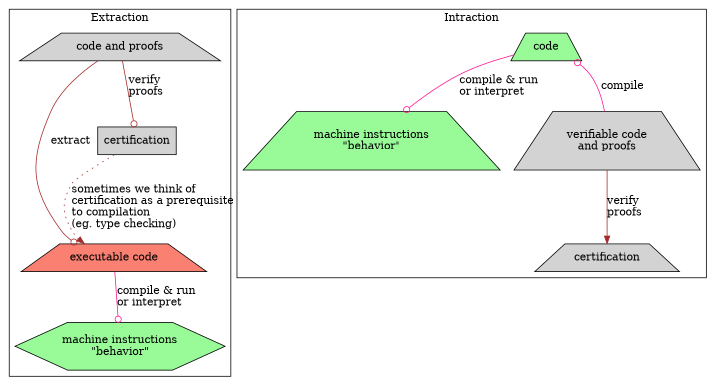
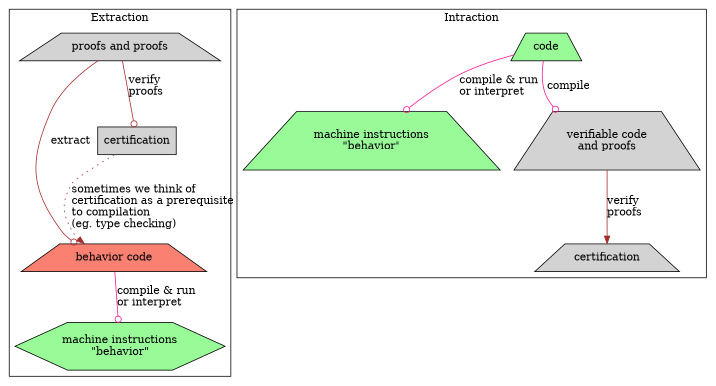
  digraph {
    node [fillcolor=lightgrey shape=trapezium style=filled]
    edge [arrowhead=odot color=brown]
-   n1 [label="code and proofs"]
-   n2 [fillcolor=salmon label="executable code"]
+   n1 [label="proofs and proofs"]
+   n2 [fillcolor=salmon label="behavior code"]
    n3 [label=certification shape=box]
    n4 [fillcolor=palegreen label="machine instructions\n\"behavior\"" shape=hexagon]
    n5 [fillcolor=palegreen label=code]
    n6 [fillcolor=palegreen label="machine instructions\n\"behavior\""]
    n7 [label="verifiable code\nand proofs"]
    n8 [label=certification]
    subgraph cluster_1 {
      label=Extraction
      n1
      n2
      n3
      n4
    }
    subgraph cluster_2 {
      label=Intraction
      n5
      n6
      n7
      n8
    }
    n1 -> n2 [label=extract]
    n1 -> n3 [label="verify\lproofs\l"]
    n2 -> n4 [color=deeppink label="compile & run\lor interpret\l"]
    n3 -> n2 [arrowhead=normal label="sometimes we think of\lcertification as a prerequisite\lto compilation\l(eg. type checking)\l" style=dotted weight=0]
    n5 -> n6 [color=deeppink label="compile & run\lor interpret\l"]
-   n7 -> n5 [color=deeppink label=compile]
+   n5 -> n7 [color=deeppink label=compile]
    n7 -> n8 [arrowhead=normal label="verify\lproofs\l"]
  }
